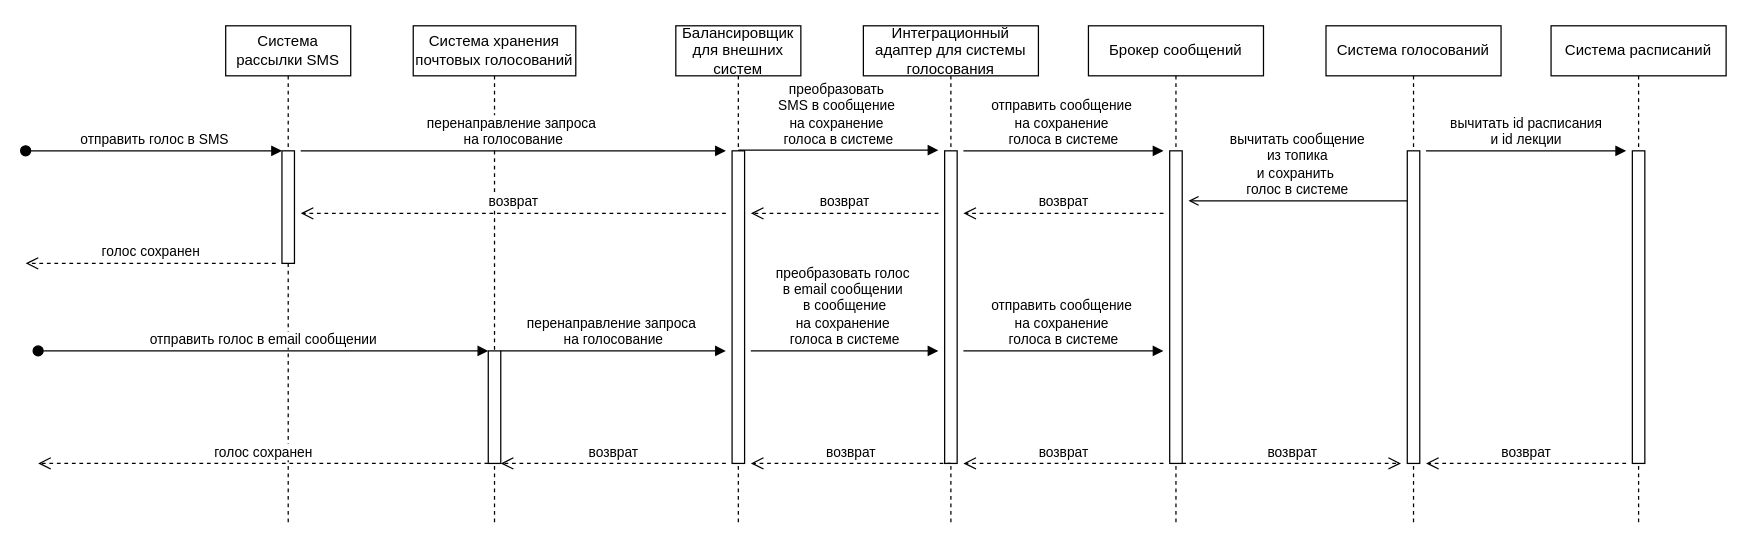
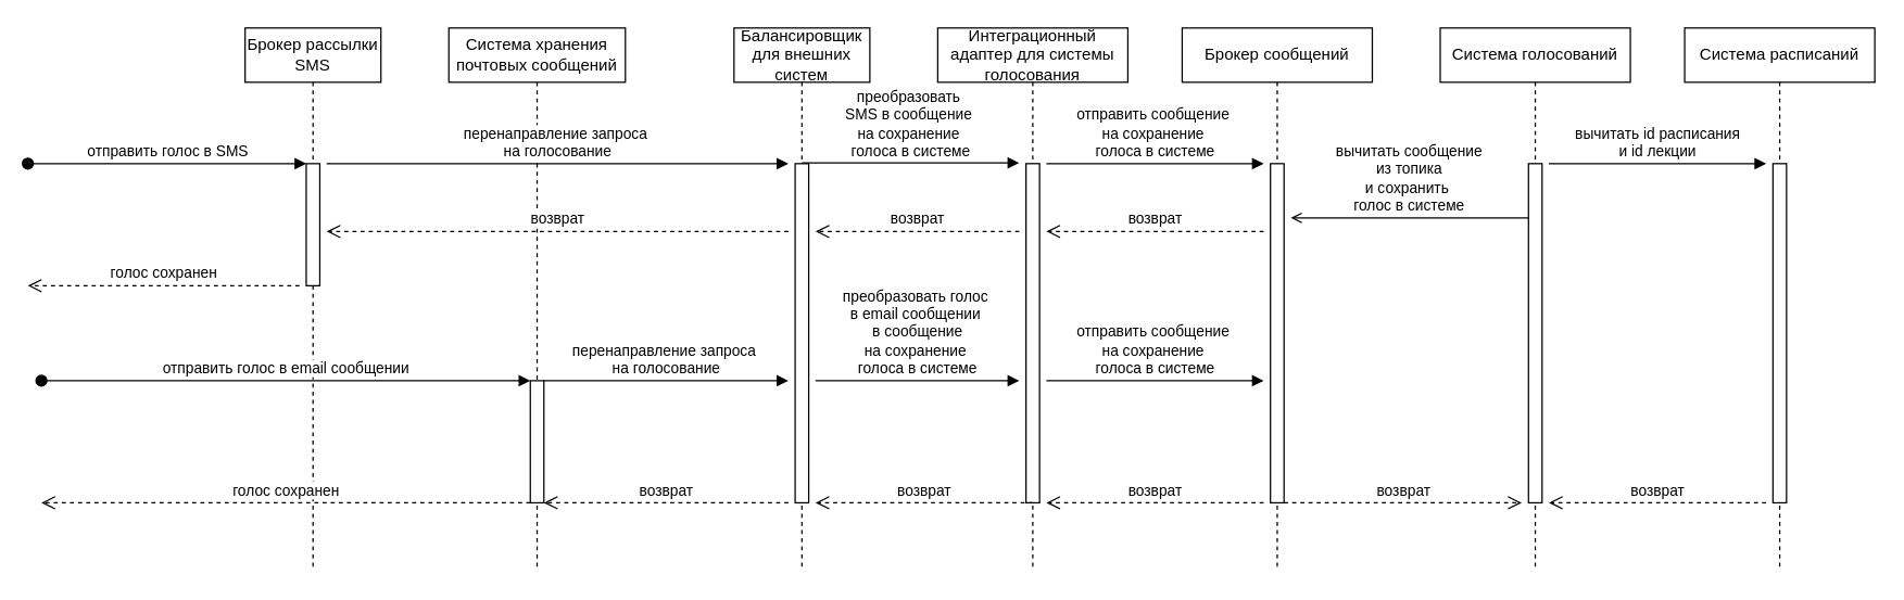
  <mxCell id="0" />
  <mxCell id="1" parent="0" />
- <mxCell id="2" value="Система рассылки SMS" style="shape=umlLifeline;perimeter=lifelinePerimeter;whiteSpace=wrap;html=1;container=0;dropTarget=0;collapsible=0;recursiveResize=0;outlineConnect=0;portConstraint=eastwest;newEdgeStyle={&quot;edgeStyle&quot;:&quot;elbowEdgeStyle&quot;,&quot;elbow&quot;:&quot;vertical&quot;,&quot;curved&quot;:0,&quot;rounded&quot;:0};" parent="1" vertex="1"><mxGeometry x="180" y="20" width="100" height="400" as="geometry" /></mxCell>
+ <mxCell id="2" value="Брокер рассылки SMS" style="shape=umlLifeline;perimeter=lifelinePerimeter;whiteSpace=wrap;html=1;container=0;dropTarget=0;collapsible=0;recursiveResize=0;outlineConnect=0;portConstraint=eastwest;newEdgeStyle={&quot;edgeStyle&quot;:&quot;elbowEdgeStyle&quot;,&quot;elbow&quot;:&quot;vertical&quot;,&quot;curved&quot;:0,&quot;rounded&quot;:0};" parent="1" vertex="1"><mxGeometry x="180" y="20" width="100" height="400" as="geometry" /></mxCell>
  <mxCell id="3" value="" style="html=1;points=[];perimeter=orthogonalPerimeter;outlineConnect=0;targetShapes=umlLifeline;portConstraint=eastwest;newEdgeStyle={&quot;edgeStyle&quot;:&quot;elbowEdgeStyle&quot;,&quot;elbow&quot;:&quot;vertical&quot;,&quot;curved&quot;:0,&quot;rounded&quot;:0};" parent="2" vertex="1"><mxGeometry x="45" y="100" width="10" height="90" as="geometry" /></mxCell>
  <mxCell id="4" value="отправить голос в SMS" style="html=1;verticalAlign=bottom;startArrow=oval;endArrow=block;startSize=8;edgeStyle=elbowEdgeStyle;elbow=vertical;curved=0;rounded=0;" parent="2" target="3" edge="1"><mxGeometry relative="1" as="geometry"><mxPoint x="-160" y="100" as="sourcePoint" /></mxGeometry></mxCell>
- <mxCell id="5" value="Система хранения почтовых голосований" style="shape=umlLifeline;perimeter=lifelinePerimeter;whiteSpace=wrap;html=1;container=0;dropTarget=0;collapsible=0;recursiveResize=0;outlineConnect=0;portConstraint=eastwest;newEdgeStyle={&quot;edgeStyle&quot;:&quot;elbowEdgeStyle&quot;,&quot;elbow&quot;:&quot;vertical&quot;,&quot;curved&quot;:0,&quot;rounded&quot;:0};" parent="1" vertex="1"><mxGeometry x="330" y="20" width="130" height="400" as="geometry" /></mxCell>
+ <mxCell id="5" value="Система хранения почтовых сообщений" style="shape=umlLifeline;perimeter=lifelinePerimeter;whiteSpace=wrap;html=1;container=0;dropTarget=0;collapsible=0;recursiveResize=0;outlineConnect=0;portConstraint=eastwest;newEdgeStyle={&quot;edgeStyle&quot;:&quot;elbowEdgeStyle&quot;,&quot;elbow&quot;:&quot;vertical&quot;,&quot;curved&quot;:0,&quot;rounded&quot;:0};" parent="1" vertex="1"><mxGeometry x="330" y="20" width="130" height="400" as="geometry" /></mxCell>
  <mxCell id="6" value="" style="html=1;points=[];perimeter=orthogonalPerimeter;outlineConnect=0;targetShapes=umlLifeline;portConstraint=eastwest;newEdgeStyle={&quot;edgeStyle&quot;:&quot;elbowEdgeStyle&quot;,&quot;elbow&quot;:&quot;vertical&quot;,&quot;curved&quot;:0,&quot;rounded&quot;:0};" parent="5" vertex="1"><mxGeometry x="60" y="260" width="10" height="90" as="geometry" /></mxCell>
  <mxCell id="7" value="Балансировщик для внешних систем" style="shape=umlLifeline;perimeter=lifelinePerimeter;whiteSpace=wrap;html=1;container=0;dropTarget=0;collapsible=0;recursiveResize=0;outlineConnect=0;portConstraint=eastwest;newEdgeStyle={&quot;edgeStyle&quot;:&quot;elbowEdgeStyle&quot;,&quot;elbow&quot;:&quot;vertical&quot;,&quot;curved&quot;:0,&quot;rounded&quot;:0};" parent="1" vertex="1"><mxGeometry x="540" y="20" width="100" height="400" as="geometry" /></mxCell>
  <mxCell id="8" value="" style="html=1;points=[];perimeter=orthogonalPerimeter;outlineConnect=0;targetShapes=umlLifeline;portConstraint=eastwest;newEdgeStyle={&quot;edgeStyle&quot;:&quot;elbowEdgeStyle&quot;,&quot;elbow&quot;:&quot;vertical&quot;,&quot;curved&quot;:0,&quot;rounded&quot;:0};" parent="7" vertex="1"><mxGeometry x="45" y="100" width="10" height="250" as="geometry" /></mxCell>
  <mxCell id="9" value="перенаправление запроса&amp;nbsp;&lt;div&gt;на голосование&lt;/div&gt;" style="html=1;verticalAlign=bottom;endArrow=block;edgeStyle=elbowEdgeStyle;elbow=horizontal;curved=0;rounded=0;" parent="1" edge="1"><mxGeometry relative="1" as="geometry"><mxPoint x="240" y="120" as="sourcePoint" /><Array as="points"><mxPoint x="505" y="120" /></Array><mxPoint x="580" y="120" as="targetPoint" /></mxGeometry></mxCell>
  <mxCell id="10" value="возврат" style="html=1;verticalAlign=bottom;endArrow=open;dashed=1;endSize=8;edgeStyle=elbowEdgeStyle;elbow=horizontal;curved=0;rounded=0;" parent="1" edge="1"><mxGeometry relative="1" as="geometry"><mxPoint x="240" y="170" as="targetPoint" /><Array as="points"><mxPoint x="505" y="170" /></Array><mxPoint x="580" y="170" as="sourcePoint" /></mxGeometry></mxCell>
  <mxCell id="11" value="голос сохранен" style="html=1;verticalAlign=bottom;endArrow=open;dashed=1;endSize=8;edgeStyle=elbowEdgeStyle;elbow=horizontal;curved=0;rounded=0;" parent="1" edge="1"><mxGeometry relative="1" as="geometry"><mxPoint x="20" y="210" as="targetPoint" /><Array as="points"><mxPoint x="145" y="210" /></Array><mxPoint x="220" y="210" as="sourcePoint" /></mxGeometry></mxCell>
  <mxCell id="12" value="Интеграционный адаптер для системы голосования" style="shape=umlLifeline;perimeter=lifelinePerimeter;whiteSpace=wrap;html=1;container=0;dropTarget=0;collapsible=0;recursiveResize=0;outlineConnect=0;portConstraint=eastwest;newEdgeStyle={&quot;edgeStyle&quot;:&quot;elbowEdgeStyle&quot;,&quot;elbow&quot;:&quot;vertical&quot;,&quot;curved&quot;:0,&quot;rounded&quot;:0};" parent="1" vertex="1"><mxGeometry x="690" y="20" width="140" height="400" as="geometry" /></mxCell>
  <mxCell id="13" value="" style="html=1;points=[];perimeter=orthogonalPerimeter;outlineConnect=0;targetShapes=umlLifeline;portConstraint=eastwest;newEdgeStyle={&quot;edgeStyle&quot;:&quot;elbowEdgeStyle&quot;,&quot;elbow&quot;:&quot;vertical&quot;,&quot;curved&quot;:0,&quot;rounded&quot;:0};" parent="12" vertex="1"><mxGeometry x="65" y="100" width="10" height="250" as="geometry" /></mxCell>
  <mxCell id="14" value="преобразовать&amp;nbsp;&lt;div&gt;SMS в сообщение&amp;nbsp;&lt;/div&gt;&lt;div&gt;на сохранение&amp;nbsp;&lt;/div&gt;&lt;div&gt;голоса в системе&lt;/div&gt;" style="html=1;verticalAlign=bottom;endArrow=block;edgeStyle=elbowEdgeStyle;elbow=horizontal;curved=0;rounded=0;" parent="1" edge="1"><mxGeometry relative="1" as="geometry"><mxPoint x="590" y="119.5" as="sourcePoint" /><Array as="points"><mxPoint x="675" y="119.5" /></Array><mxPoint x="750" y="119.5" as="targetPoint" /><mxPoint as="offset" /></mxGeometry></mxCell>
  <mxCell id="15" value="возврат" style="html=1;verticalAlign=bottom;endArrow=open;dashed=1;endSize=8;edgeStyle=elbowEdgeStyle;elbow=horizontal;curved=0;rounded=0;" parent="1" edge="1"><mxGeometry relative="1" as="geometry"><mxPoint x="600" y="170" as="targetPoint" /><Array as="points"><mxPoint x="685" y="170" /></Array><mxPoint x="750" y="170" as="sourcePoint" /></mxGeometry></mxCell>
  <mxCell id="16" value="отправить голос в email сообщении" style="html=1;verticalAlign=bottom;startArrow=oval;endArrow=block;startSize=8;edgeStyle=elbowEdgeStyle;elbow=vertical;curved=0;rounded=0;" parent="1" edge="1"><mxGeometry relative="1" as="geometry"><mxPoint x="30" y="280" as="sourcePoint" /><mxPoint x="390" y="280.5" as="targetPoint" /></mxGeometry></mxCell>
  <mxCell id="17" value="голос сохранен" style="html=1;verticalAlign=bottom;endArrow=open;dashed=1;endSize=8;edgeStyle=elbowEdgeStyle;elbow=horizontal;curved=0;rounded=0;" parent="1" edge="1"><mxGeometry relative="1" as="geometry"><mxPoint x="30" y="370" as="targetPoint" /><Array as="points"><mxPoint x="315" y="370" /></Array><mxPoint x="390" y="370" as="sourcePoint" /></mxGeometry></mxCell>
  <mxCell id="18" value="перенаправление запроса&amp;nbsp;&lt;div&gt;на голосование&lt;/div&gt;" style="html=1;verticalAlign=bottom;endArrow=block;edgeStyle=elbowEdgeStyle;elbow=vertical;curved=0;rounded=0;" parent="1" edge="1"><mxGeometry relative="1" as="geometry"><mxPoint x="400" y="280" as="sourcePoint" /><Array as="points"><mxPoint x="485" y="280" /></Array><mxPoint x="580" y="280" as="targetPoint" /><mxPoint as="offset" /></mxGeometry></mxCell>
  <mxCell id="19" value="возврат" style="html=1;verticalAlign=bottom;endArrow=open;dashed=1;endSize=8;edgeStyle=elbowEdgeStyle;elbow=horizontal;curved=0;rounded=0;" parent="1" edge="1"><mxGeometry relative="1" as="geometry"><mxPoint x="400" y="370" as="targetPoint" /><Array as="points" /><mxPoint x="580" y="370" as="sourcePoint" /></mxGeometry></mxCell>
  <mxCell id="20" value="преобразовать голос&amp;nbsp;&lt;div&gt;в email сообщении&amp;nbsp;&lt;/div&gt;&lt;div&gt;в сообщение&lt;/div&gt;&lt;div&gt;на сохранение&amp;nbsp;&lt;/div&gt;&lt;div&gt;голоса в системе&lt;/div&gt;" style="html=1;verticalAlign=bottom;endArrow=block;edgeStyle=elbowEdgeStyle;elbow=vertical;curved=0;rounded=0;" parent="1" edge="1"><mxGeometry relative="1" as="geometry"><mxPoint x="600" y="280" as="sourcePoint" /><Array as="points"><mxPoint x="685" y="280" /></Array><mxPoint x="750" y="280" as="targetPoint" /><mxPoint as="offset" /></mxGeometry></mxCell>
  <mxCell id="21" value="возврат" style="html=1;verticalAlign=bottom;endArrow=open;dashed=1;endSize=8;edgeStyle=elbowEdgeStyle;elbow=horizontal;curved=0;rounded=0;" parent="1" edge="1"><mxGeometry relative="1" as="geometry"><mxPoint x="600" y="370" as="targetPoint" /><Array as="points"><mxPoint x="685" y="370" /></Array><mxPoint x="760" y="370" as="sourcePoint" /></mxGeometry></mxCell>
  <mxCell id="22" value="Брокер сообщений" style="shape=umlLifeline;perimeter=lifelinePerimeter;whiteSpace=wrap;html=1;container=0;dropTarget=0;collapsible=0;recursiveResize=0;outlineConnect=0;portConstraint=eastwest;newEdgeStyle={&quot;edgeStyle&quot;:&quot;elbowEdgeStyle&quot;,&quot;elbow&quot;:&quot;vertical&quot;,&quot;curved&quot;:0,&quot;rounded&quot;:0};" parent="1" vertex="1"><mxGeometry x="870" y="20" width="140" height="400" as="geometry" /></mxCell>
  <mxCell id="23" value="" style="html=1;points=[];perimeter=orthogonalPerimeter;outlineConnect=0;targetShapes=umlLifeline;portConstraint=eastwest;newEdgeStyle={&quot;edgeStyle&quot;:&quot;elbowEdgeStyle&quot;,&quot;elbow&quot;:&quot;vertical&quot;,&quot;curved&quot;:0,&quot;rounded&quot;:0};" parent="22" vertex="1"><mxGeometry x="65" y="100" width="10" height="250" as="geometry" /></mxCell>
  <mxCell id="24" value="отправить сообщение&amp;nbsp;&lt;div&gt;на сохранение&amp;nbsp;&lt;div&gt;голоса в системе&lt;/div&gt;&lt;/div&gt;" style="html=1;verticalAlign=bottom;endArrow=block;edgeStyle=elbowEdgeStyle;elbow=vertical;curved=0;rounded=0;" parent="1" edge="1"><mxGeometry relative="1" as="geometry"><mxPoint x="770" y="120" as="sourcePoint" /><Array as="points"><mxPoint x="855" y="120" /></Array><mxPoint x="930" y="120" as="targetPoint" /><mxPoint as="offset" /></mxGeometry></mxCell>
  <mxCell id="25" value="возврат" style="html=1;verticalAlign=bottom;endArrow=open;dashed=1;endSize=8;edgeStyle=elbowEdgeStyle;elbow=horizontal;curved=0;rounded=0;" parent="1" edge="1"><mxGeometry relative="1" as="geometry"><mxPoint x="770" y="170" as="targetPoint" /><Array as="points"><mxPoint x="855" y="170" /></Array><mxPoint x="930" y="170" as="sourcePoint" /></mxGeometry></mxCell>
  <mxCell id="26" value="отправить сообщение&amp;nbsp;&lt;div&gt;на сохранение&amp;nbsp;&lt;div&gt;голоса в системе&lt;/div&gt;&lt;/div&gt;" style="html=1;verticalAlign=bottom;endArrow=block;edgeStyle=elbowEdgeStyle;elbow=vertical;curved=0;rounded=0;" parent="1" edge="1"><mxGeometry relative="1" as="geometry"><mxPoint x="770" y="280" as="sourcePoint" /><Array as="points"><mxPoint x="855" y="280" /></Array><mxPoint x="930" y="280" as="targetPoint" /><mxPoint as="offset" /></mxGeometry></mxCell>
  <mxCell id="27" value="возврат" style="html=1;verticalAlign=bottom;endArrow=open;dashed=1;endSize=8;edgeStyle=elbowEdgeStyle;elbow=horizontal;curved=0;rounded=0;" parent="1" edge="1"><mxGeometry relative="1" as="geometry"><mxPoint x="770" y="370" as="targetPoint" /><Array as="points"><mxPoint x="855" y="370" /></Array><mxPoint x="930" y="370" as="sourcePoint" /></mxGeometry></mxCell>
  <mxCell id="28" value="Система голосований" style="shape=umlLifeline;perimeter=lifelinePerimeter;whiteSpace=wrap;html=1;container=0;dropTarget=0;collapsible=0;recursiveResize=0;outlineConnect=0;portConstraint=eastwest;newEdgeStyle={&quot;edgeStyle&quot;:&quot;elbowEdgeStyle&quot;,&quot;elbow&quot;:&quot;vertical&quot;,&quot;curved&quot;:0,&quot;rounded&quot;:0};" parent="1" vertex="1"><mxGeometry x="1060" y="20" width="140" height="400" as="geometry" /></mxCell>
  <mxCell id="29" value="" style="html=1;points=[];perimeter=orthogonalPerimeter;outlineConnect=0;targetShapes=umlLifeline;portConstraint=eastwest;newEdgeStyle={&quot;edgeStyle&quot;:&quot;elbowEdgeStyle&quot;,&quot;elbow&quot;:&quot;vertical&quot;,&quot;curved&quot;:0,&quot;rounded&quot;:0};" parent="28" vertex="1"><mxGeometry x="65" y="100" width="10" height="250" as="geometry" /></mxCell>
  <mxCell id="30" value="вычитать сообщение&lt;div&gt;&amp;nbsp;из топика&amp;nbsp;&lt;div&gt;и сохранить&amp;nbsp;&lt;/div&gt;&lt;div&gt;голос в системе&lt;/div&gt;&lt;/div&gt;" style="html=1;verticalAlign=bottom;endArrow=open;edgeStyle=elbowEdgeStyle;elbow=vertical;curved=0;rounded=0;endFill=0;strokeWidth=1;" parent="1" edge="1"><mxGeometry relative="1" as="geometry"><mxPoint x="1125" y="160" as="sourcePoint" /><Array as="points"><mxPoint x="950" y="160" /></Array><mxPoint x="950" y="160" as="targetPoint" /><mxPoint as="offset" /></mxGeometry></mxCell>
  <mxCell id="31" value="возврат" style="html=1;verticalAlign=bottom;endArrow=open;dashed=1;endSize=8;edgeStyle=elbowEdgeStyle;elbow=horizontal;curved=0;rounded=0;" parent="1" source="23" edge="1"><mxGeometry relative="1" as="geometry"><mxPoint x="1120" y="370" as="targetPoint" /><Array as="points"><mxPoint x="950" y="370" /></Array><mxPoint x="940" y="380" as="sourcePoint" /></mxGeometry></mxCell>
  <mxCell id="32" value="Система расписаний" style="shape=umlLifeline;perimeter=lifelinePerimeter;whiteSpace=wrap;html=1;container=0;dropTarget=0;collapsible=0;recursiveResize=0;outlineConnect=0;portConstraint=eastwest;newEdgeStyle={&quot;edgeStyle&quot;:&quot;elbowEdgeStyle&quot;,&quot;elbow&quot;:&quot;vertical&quot;,&quot;curved&quot;:0,&quot;rounded&quot;:0};" vertex="1" parent="1"><mxGeometry x="1240" y="20" width="140" height="400" as="geometry" /></mxCell>
  <mxCell id="33" value="" style="html=1;points=[];perimeter=orthogonalPerimeter;outlineConnect=0;targetShapes=umlLifeline;portConstraint=eastwest;newEdgeStyle={&quot;edgeStyle&quot;:&quot;elbowEdgeStyle&quot;,&quot;elbow&quot;:&quot;vertical&quot;,&quot;curved&quot;:0,&quot;rounded&quot;:0};" vertex="1" parent="32"><mxGeometry x="65" y="100" width="10" height="250" as="geometry" /></mxCell>
  <mxCell id="34" value="вычитать id расписания&lt;div&gt;и id лекции&lt;/div&gt;" style="html=1;verticalAlign=bottom;endArrow=block;edgeStyle=elbowEdgeStyle;elbow=vertical;curved=0;rounded=0;" edge="1" parent="1"><mxGeometry relative="1" as="geometry"><mxPoint x="1140" y="120" as="sourcePoint" /><Array as="points"><mxPoint x="1225" y="120" /></Array><mxPoint x="1300" y="120" as="targetPoint" /><mxPoint as="offset" /></mxGeometry></mxCell>
  <mxCell id="35" value="возврат" style="html=1;verticalAlign=bottom;endArrow=open;dashed=1;endSize=8;edgeStyle=elbowEdgeStyle;elbow=horizontal;curved=0;rounded=0;" edge="1" parent="1"><mxGeometry relative="1" as="geometry"><mxPoint x="1140" y="370" as="targetPoint" /><Array as="points"><mxPoint x="1225" y="370" /></Array><mxPoint x="1300" y="370" as="sourcePoint" /></mxGeometry></mxCell>
